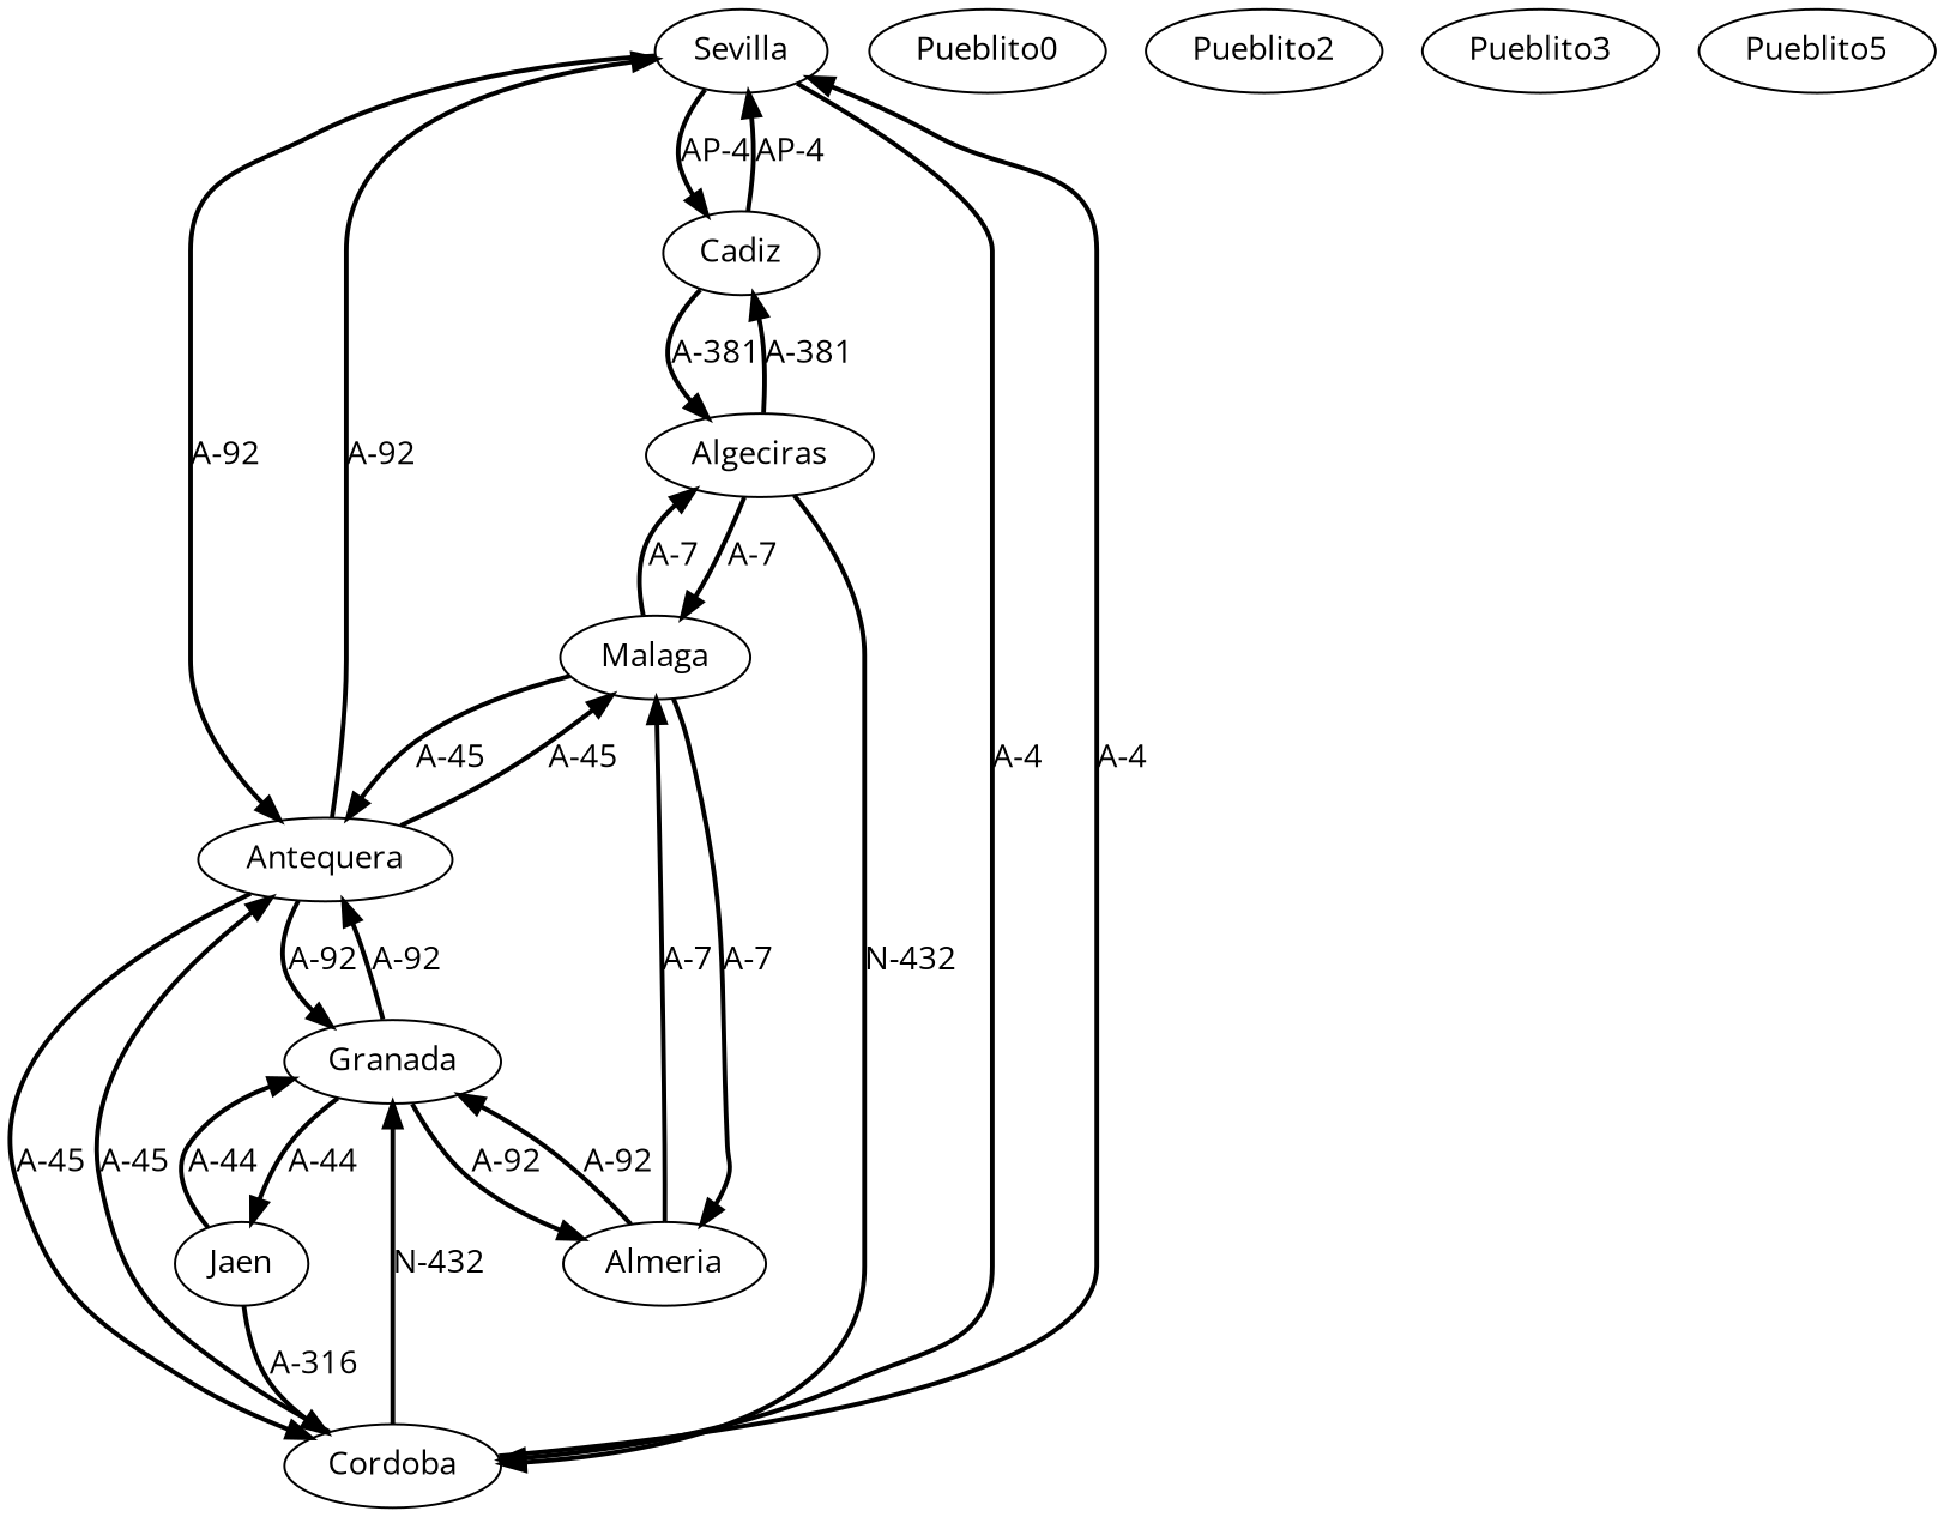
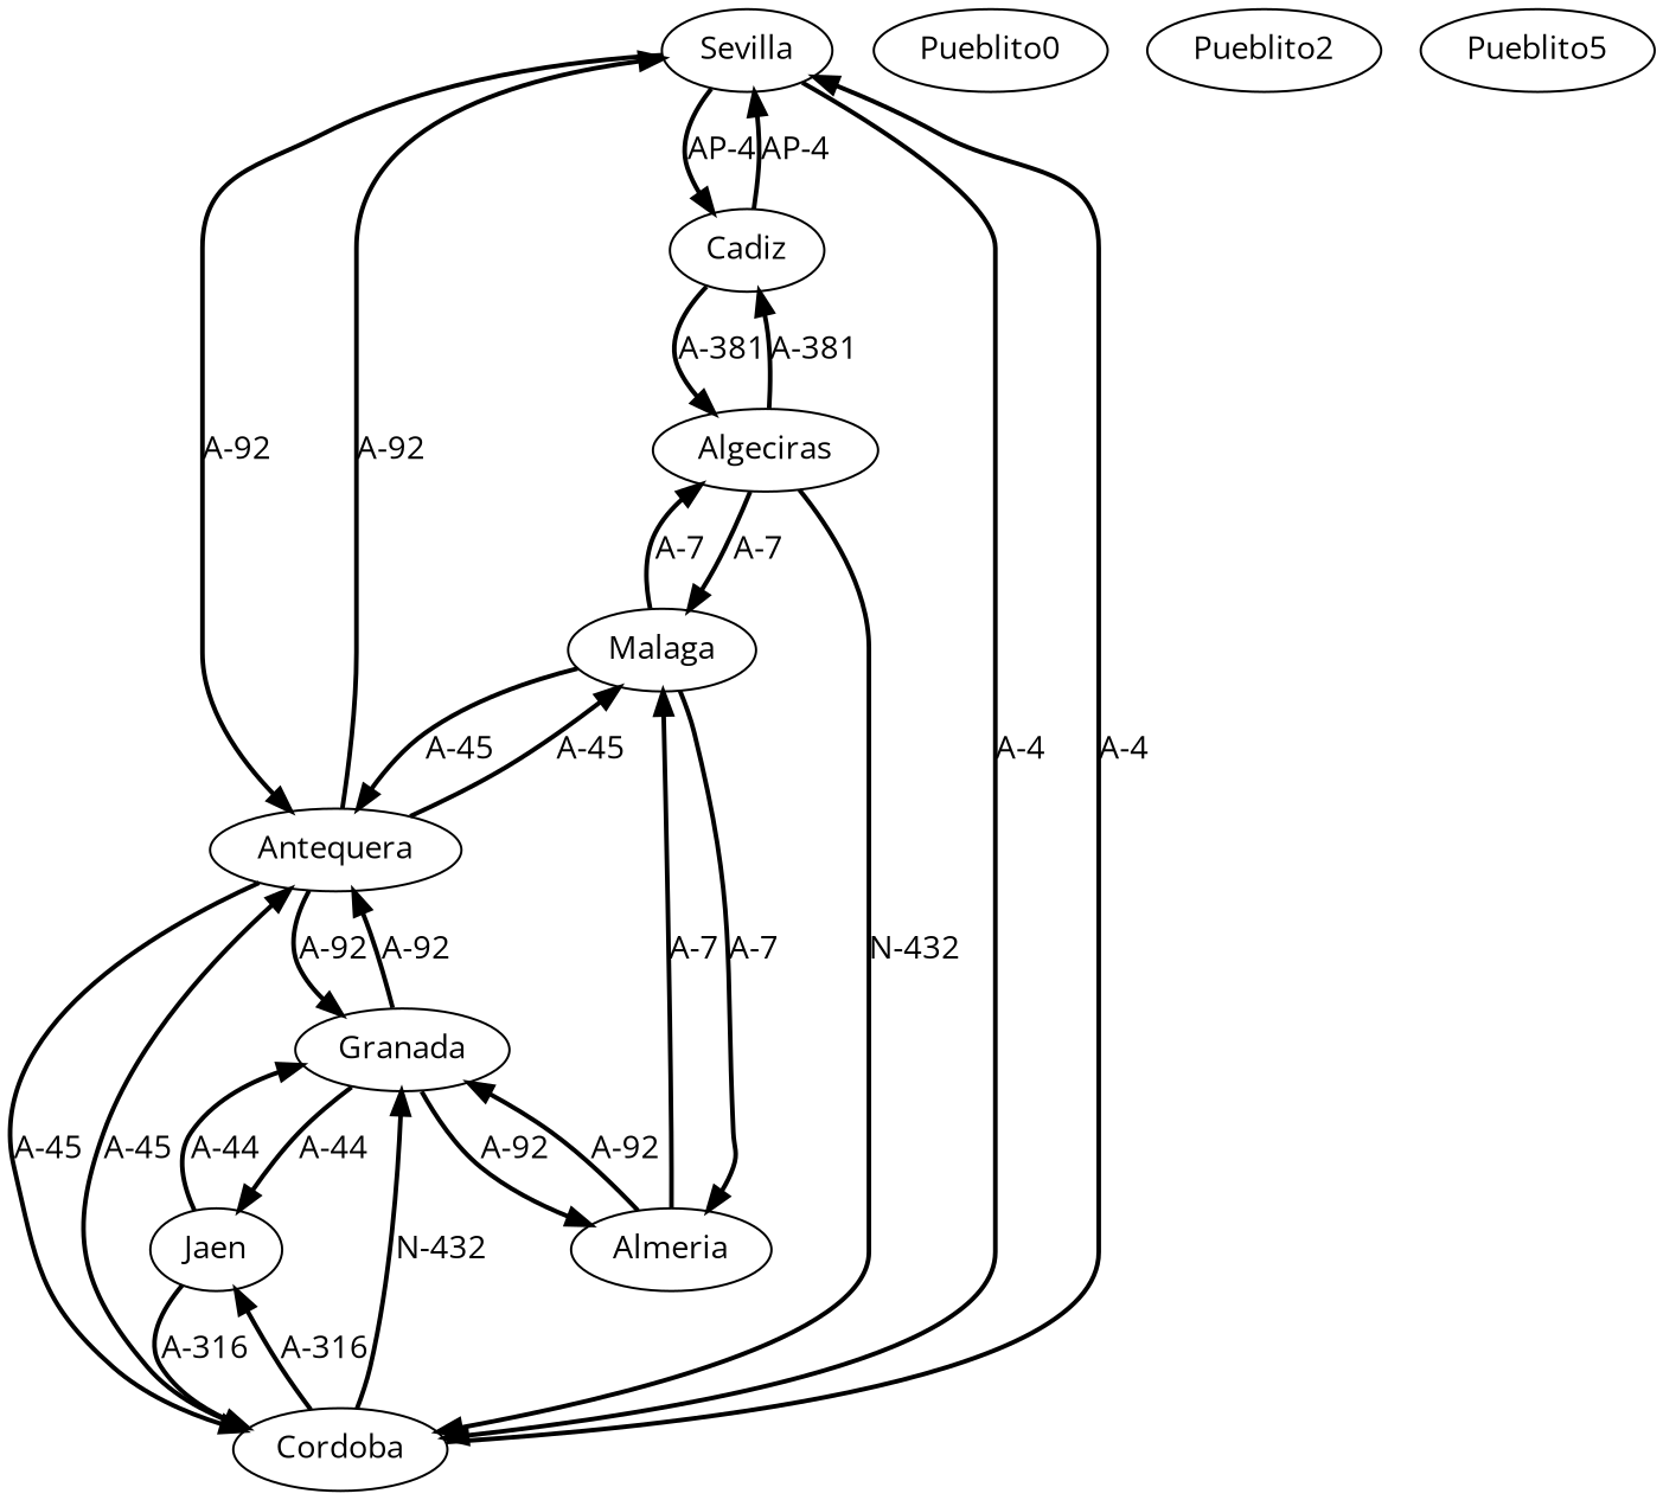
  strict digraph {
    fontname="Open Sans"
    node [color=black fontname="Open Sans"]
    edge [fontname="Open Sans" style=bold]
    n1 [label=Sevilla]
    n2 [label=Cadiz]
    n3 [label=Cordoba]
    n4 [label=Antequera]
    n5 [label=Algeciras]
    n6 [label=Granada]
    n7 [label=Jaen]
    n8 [label=Malaga]
    n9 [label=Almeria]
    n10 [label=Pueblito0]
    n11 [label=Pueblito2]
-   n12 [label=Pueblito3]
    n13 [label=Pueblito5]
    n1 -> n2 [label="AP-4"]
    n1 -> n3 [label="A-4"]
    n1 -> n4 [label="A-92"]
    n2 -> n1 [label="AP-4"]
    n2 -> n5 [label="A-381"]
    n3 -> n1 [label="A-4"]
    n3 -> n4 [label="A-45"]
    n3 -> n6 [label="N-432"]
+   n3 -> n7 [label="A-316"]
    n4 -> n1 [label="A-92"]
    n4 -> n3 [label="A-45"]
    n4 -> n6 [label="A-92"]
    n4 -> n8 [label="A-45"]
    n5 -> n2 [label="A-381"]
    n5 -> n3 [label="N-432"]
    n5 -> n8 [label="A-7"]
    n6 -> n4 [label="A-92"]
    n6 -> n7 [label="A-44"]
    n6 -> n9 [label="A-92"]
    n7 -> n3 [label="A-316"]
    n7 -> n6 [label="A-44"]
    n8 -> n4 [label="A-45"]
    n8 -> n5 [label="A-7"]
    n8 -> n9 [label="A-7"]
    n9 -> n6 [label="A-92"]
    n9 -> n8 [label="A-7"]
  }
